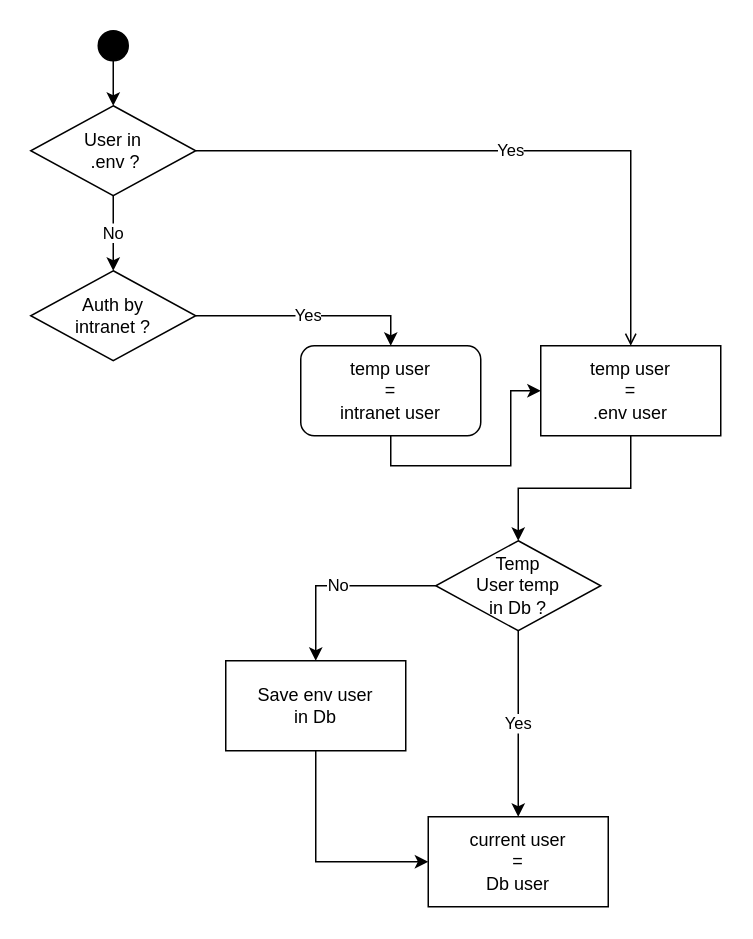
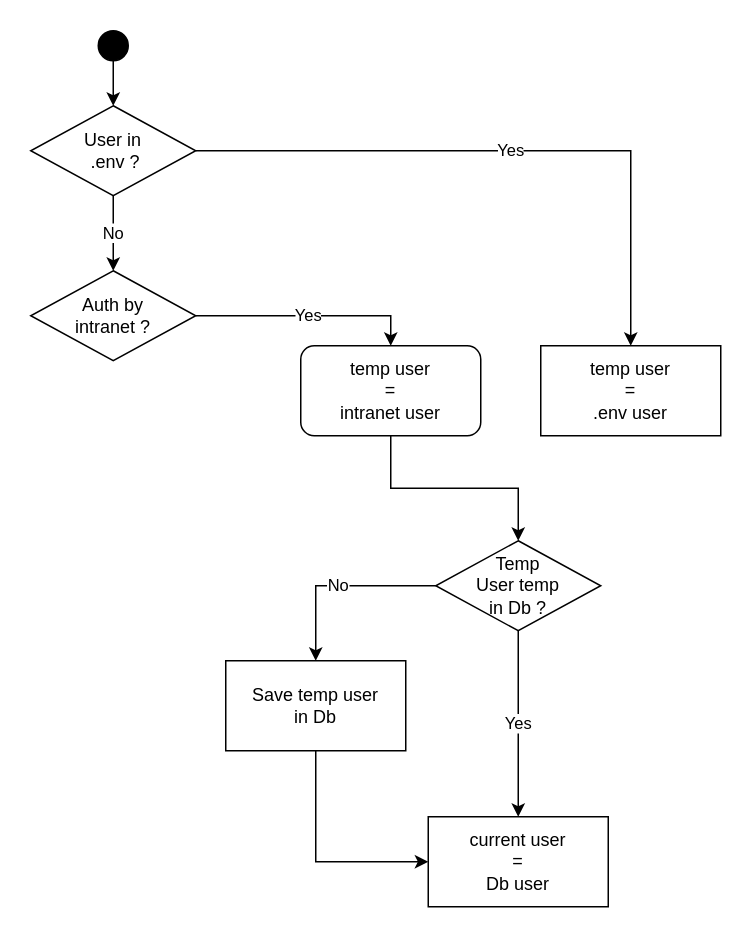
  <mxCell id="0" />
  <mxCell id="1" parent="0" />
- <mxCell id="2" value="Yes" style="edgeStyle=orthogonalEdgeStyle;rounded=0;orthogonalLoop=1;jettySize=auto;html=1;entryX=0.5;entryY=0;entryDx=0;entryDy=0;endArrow=open;" edge="1" parent="1" source="3" target="7"><mxGeometry relative="1" as="geometry"><mxPoint x="-60" y="60" as="targetPoint" /></mxGeometry></mxCell>
+ <mxCell id="2" value="Yes" style="edgeStyle=orthogonalEdgeStyle;rounded=0;orthogonalLoop=1;jettySize=auto;html=1;entryX=0.5;entryY=0;entryDx=0;entryDy=0;" edge="1" parent="1" source="3" target="7"><mxGeometry relative="1" as="geometry"><mxPoint x="-60" y="60" as="targetPoint" /></mxGeometry></mxCell>
  <mxCell id="3" value="User in&lt;br&gt;&amp;nbsp;.env ?" style="rhombus;whiteSpace=wrap;html=1;" vertex="1" parent="1"><mxGeometry x="20" y="70" width="110" height="60" as="geometry" /></mxCell>
  <mxCell id="4" value="Auth by&lt;br&gt;intranet ?" style="rhombus;whiteSpace=wrap;html=1;" vertex="1" parent="1"><mxGeometry x="20" y="180" width="110" height="60" as="geometry" /></mxCell>
  <mxCell id="5" value="Temp&lt;br&gt;User temp&lt;br&gt;in Db ?" style="rhombus;whiteSpace=wrap;html=1;" vertex="1" parent="1"><mxGeometry x="290" y="360" width="110" height="60" as="geometry" /></mxCell>
  <mxCell id="6" value="current user&lt;br&gt;=&lt;br&gt;Db user" style="rounded=0;whiteSpace=wrap;html=1;" vertex="1" parent="1"><mxGeometry x="285" y="544" width="120" height="60" as="geometry" /></mxCell>
  <mxCell id="7" value="temp user&lt;br&gt;=&lt;br&gt;.env user" style="rounded=0;whiteSpace=wrap;html=1;" vertex="1" parent="1"><mxGeometry x="360" y="230" width="120" height="60" as="geometry" /></mxCell>
  <mxCell id="8" value="temp user&lt;br&gt;=&lt;br&gt;intranet user" style="whiteSpace=wrap;html=1;rounded=1;" vertex="1" parent="1"><mxGeometry x="200" y="230" width="120" height="60" as="geometry" /></mxCell>
  <mxCell id="9" value="" style="edgeStyle=orthogonalEdgeStyle;rounded=0;orthogonalLoop=1;jettySize=auto;html=1;" edge="1" parent="1" source="10" target="3"><mxGeometry relative="1" as="geometry" /></mxCell>
  <mxCell id="10" value="" style="ellipse;whiteSpace=wrap;html=1;fillColor=#000000;" vertex="1" parent="1"><mxGeometry x="65" y="20" width="20" height="20" as="geometry" /></mxCell>
  <mxCell id="11" value="Yes" style="edgeStyle=orthogonalEdgeStyle;rounded=0;orthogonalLoop=1;jettySize=auto;html=1;entryX=0.5;entryY=0;entryDx=0;entryDy=0;exitX=1;exitY=0.5;exitDx=0;exitDy=0;" edge="1" parent="1" source="4" target="8"><mxGeometry relative="1" as="geometry"><mxPoint x="30" y="70" as="sourcePoint" /><mxPoint x="-80" y="110" as="targetPoint" /></mxGeometry></mxCell>
  <mxCell id="12" value="No" style="edgeStyle=orthogonalEdgeStyle;rounded=0;orthogonalLoop=1;jettySize=auto;html=1;entryX=0.5;entryY=0;entryDx=0;entryDy=0;exitX=0.5;exitY=1;exitDx=0;exitDy=0;" edge="1" parent="1" source="3" target="4"><mxGeometry relative="1" as="geometry"><mxPoint x="40" y="80" as="sourcePoint" /><mxPoint x="-70" y="120" as="targetPoint" /></mxGeometry></mxCell>
- <mxCell id="13" value="" style="edgeStyle=orthogonalEdgeStyle;rounded=0;orthogonalLoop=1;jettySize=auto;html=1;exitX=0.5;exitY=1;exitDx=0;exitDy=0;" edge="1" parent="1" source="8" target="7"><mxGeometry relative="1" as="geometry"><mxPoint x="60" y="100" as="sourcePoint" /><mxPoint x="-50" y="140" as="targetPoint" /></mxGeometry></mxCell>
- <mxCell id="14" value="" style="edgeStyle=orthogonalEdgeStyle;rounded=0;orthogonalLoop=1;jettySize=auto;html=1;entryX=0.5;entryY=0;entryDx=0;entryDy=0;exitX=0.5;exitY=1;exitDx=0;exitDy=0;" edge="1" parent="1" source="7" target="5"><mxGeometry relative="1" as="geometry"><mxPoint x="70" y="110" as="sourcePoint" /><mxPoint x="-40" y="150" as="targetPoint" /></mxGeometry></mxCell>
+ <mxCell id="13" value="" style="edgeStyle=orthogonalEdgeStyle;rounded=0;orthogonalLoop=1;jettySize=auto;html=1;entryX=0.5;entryY=0;entryDx=0;entryDy=0;exitX=0.5;exitY=1;exitDx=0;exitDy=0;" edge="1" parent="1" source="8" target="5"><mxGeometry relative="1" as="geometry"><mxPoint x="60" y="100" as="sourcePoint" /><mxPoint x="-50" y="140" as="targetPoint" /></mxGeometry></mxCell>
  <mxCell id="15" value="Yes" style="edgeStyle=orthogonalEdgeStyle;rounded=0;orthogonalLoop=1;jettySize=auto;html=1;entryX=0.5;entryY=0;entryDx=0;entryDy=0;exitX=0.5;exitY=1;exitDx=0;exitDy=0;" edge="1" parent="1" source="5" target="6"><mxGeometry relative="1" as="geometry"><mxPoint x="80" y="120" as="sourcePoint" /><mxPoint x="-30" y="160" as="targetPoint" /></mxGeometry></mxCell>
- <mxCell id="16" value="Save env user &lt;br&gt;in Db" style="rounded=0;whiteSpace=wrap;html=1;" vertex="1" parent="1"><mxGeometry x="150" y="440" width="120" height="60" as="geometry" /></mxCell>
+ <mxCell id="16" value="Save temp user &lt;br&gt;in Db" style="rounded=0;whiteSpace=wrap;html=1;" vertex="1" parent="1"><mxGeometry x="150" y="440" width="120" height="60" as="geometry" /></mxCell>
  <mxCell id="17" value="No" style="edgeStyle=orthogonalEdgeStyle;rounded=0;orthogonalLoop=1;jettySize=auto;html=1;entryX=0.5;entryY=0;entryDx=0;entryDy=0;exitX=0;exitY=0.5;exitDx=0;exitDy=0;" edge="1" parent="1" source="5" target="16"><mxGeometry relative="1" as="geometry"><mxPoint x="85" y="100" as="sourcePoint" /><mxPoint x="85" y="190" as="targetPoint" /></mxGeometry></mxCell>
  <mxCell id="18" value="" style="edgeStyle=orthogonalEdgeStyle;rounded=0;orthogonalLoop=1;jettySize=auto;html=1;entryX=0;entryY=0.5;entryDx=0;entryDy=0;exitX=0.5;exitY=1;exitDx=0;exitDy=0;" edge="1" parent="1" source="16" target="6"><mxGeometry relative="1" as="geometry"><mxPoint x="95" y="110" as="sourcePoint" /><mxPoint x="95" y="200" as="targetPoint" /></mxGeometry></mxCell>
